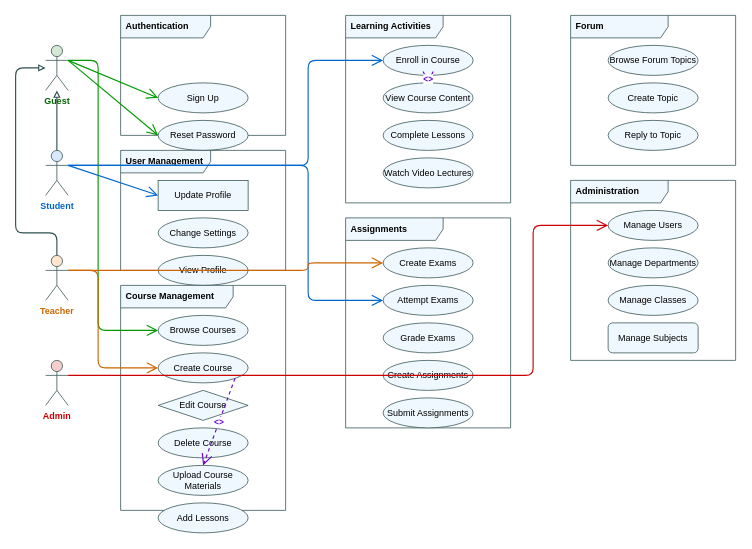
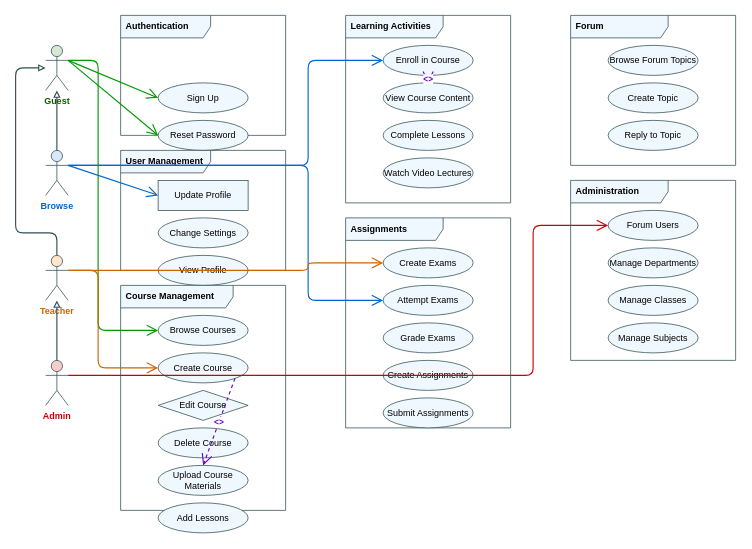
  <mxCell id="0" />
  <mxCell id="1" parent="0" />
  <mxCell id="2" value="Guest" style="shape=umlActor;verticalLabelPosition=bottom;verticalAlign=top;html=1;fillColor=#D5E8D4;strokeColor=#2F4F4F;fontStyle=1;fontColor=#006600;" parent="1" vertex="1"><mxGeometry x="60" y="60" width="30" height="60" as="geometry" /></mxCell>
- <mxCell id="3" value="Student" style="shape=umlActor;verticalLabelPosition=bottom;verticalAlign=top;html=1;fillColor=#DAE8FC;strokeColor=#2F4F4F;fontStyle=1;fontColor=#0066CC;" parent="1" vertex="1"><mxGeometry x="60" y="200" width="30" height="60" as="geometry" /></mxCell>
+ <mxCell id="3" value="Browse" style="shape=umlActor;verticalLabelPosition=bottom;verticalAlign=top;html=1;fillColor=#DAE8FC;strokeColor=#2F4F4F;fontStyle=1;fontColor=#0066CC;" parent="1" vertex="1"><mxGeometry x="60" y="200" width="30" height="60" as="geometry" /></mxCell>
  <mxCell id="4" value="Teacher" style="shape=umlActor;verticalLabelPosition=bottom;verticalAlign=top;html=1;fillColor=#FFE6CC;strokeColor=#2F4F4F;fontStyle=1;fontColor=#CC6600;" parent="1" vertex="1"><mxGeometry x="60" y="340" width="30" height="60" as="geometry" /></mxCell>
  <mxCell id="5" value="Admin" style="shape=umlActor;verticalLabelPosition=bottom;verticalAlign=top;html=1;fillColor=#F8CECC;strokeColor=#2F4F4F;fontStyle=1;fontColor=#CC0000;" parent="1" vertex="1"><mxGeometry x="60" y="480" width="30" height="60" as="geometry" /></mxCell>
  <mxCell id="6" value="" style="endArrow=block;endFill=0;html=1;edgeStyle=orthogonalEdgeStyle;align=left;verticalAlign=top;exitX=0.5;exitY=0;exitDx=0;exitDy=0;entryX=0.5;entryY=1;entryDx=0;entryDy=0;strokeColor=#2F4F4F;strokeWidth=1.5;" parent="1" source="3" target="2" edge="1"><mxGeometry x="-1" relative="1" as="geometry"><mxPoint x="90" y="160" as="targetPoint" /><Array as="points"><mxPoint x="75" y="170" /><mxPoint x="75" y="170" /></Array></mxGeometry></mxCell>
  <mxCell id="7" value="" style="endArrow=block;endFill=0;html=1;edgeStyle=orthogonalEdgeStyle;align=left;verticalAlign=top;exitX=0.5;exitY=0;exitDx=0;exitDy=0;strokeColor=#2F4F4F;strokeWidth=1.5;" parent="1" source="4" target="2" edge="1"><mxGeometry x="-1" relative="1" as="geometry"><mxPoint x="90" y="160" as="targetPoint" /><Array as="points"><mxPoint x="75" y="310" /><mxPoint x="20" y="310" /><mxPoint x="20" y="90" /></Array></mxGeometry></mxCell>
+ <mxCell id="8" value="" style="endArrow=block;endFill=0;html=1;edgeStyle=orthogonalEdgeStyle;align=left;verticalAlign=top;exitX=0.5;exitY=0;exitDx=0;exitDy=0;strokeColor=#2F4F4F;strokeWidth=1.5;" parent="1" source="5" target="4" edge="1"><mxGeometry x="-1" relative="1" as="geometry"><mxPoint x="90" y="300" as="targetPoint" /><Array as="points"><mxPoint x="75" y="450" /><mxPoint x="75" y="450" /></Array></mxGeometry></mxCell>
  <mxCell id="9" value="Authentication" style="shape=umlFrame;whiteSpace=wrap;html=1;width=120;height=30;boundedLbl=1;verticalAlign=middle;align=left;spacingLeft=5;fillColor=#F0F8FF;strokeColor=#2F4F4F;fontStyle=1;fontColor=#000000;" parent="1" vertex="1"><mxGeometry x="160" y="20" width="220" height="160" as="geometry" /></mxCell>
  <mxCell id="10" value="Sign Up" style="ellipse;whiteSpace=wrap;html=1;fillColor=#F0F8FF;strokeColor=#2F4F4F;fontColor=#000000;" parent="1" vertex="1"><mxGeometry x="210" y="110" width="120" height="40" as="geometry" /></mxCell>
  <mxCell id="11" value="Reset Password" style="ellipse;whiteSpace=wrap;html=1;fillColor=#F0F8FF;strokeColor=#2F4F4F;fontColor=#000000;" parent="1" vertex="1"><mxGeometry x="210" y="160" width="120" height="40" as="geometry" /></mxCell>
  <mxCell id="12" value="User Management" style="shape=umlFrame;whiteSpace=wrap;html=1;width=120;height=30;boundedLbl=1;verticalAlign=middle;align=left;spacingLeft=5;fillColor=#F0F8FF;strokeColor=#2F4F4F;fontStyle=1;fontColor=#000000;" parent="1" vertex="1"><mxGeometry x="160" y="200" width="220" height="160" as="geometry" /></mxCell>
  <mxCell id="13" value="Update Profile" style="whiteSpace=wrap;html=1;fillColor=#F0F8FF;strokeColor=#2F4F4F;fontColor=#000000;rounded=0;" parent="1" vertex="1"><mxGeometry x="210" y="240" width="120" height="40" as="geometry" /></mxCell>
  <mxCell id="14" value="Change Settings" style="ellipse;whiteSpace=wrap;html=1;fillColor=#F0F8FF;strokeColor=#2F4F4F;fontColor=#000000;" parent="1" vertex="1"><mxGeometry x="210" y="290" width="120" height="40" as="geometry" /></mxCell>
  <mxCell id="15" value="View Profile" style="ellipse;whiteSpace=wrap;html=1;fillColor=#F0F8FF;strokeColor=#2F4F4F;fontColor=#000000;" parent="1" vertex="1"><mxGeometry x="210" y="340" width="120" height="40" as="geometry" /></mxCell>
  <mxCell id="16" value="Course Management" style="shape=umlFrame;whiteSpace=wrap;html=1;width=150;height=30;boundedLbl=1;verticalAlign=middle;align=left;spacingLeft=5;fillColor=#F0F8FF;strokeColor=#2F4F4F;fontStyle=1;fontColor=#000000;" parent="1" vertex="1"><mxGeometry x="160" y="380" width="220" height="300" as="geometry" /></mxCell>
  <mxCell id="17" value="Browse Courses" style="ellipse;whiteSpace=wrap;html=1;fillColor=#F0F8FF;strokeColor=#2F4F4F;fontColor=#000000;" parent="1" vertex="1"><mxGeometry x="210" y="420" width="120" height="40" as="geometry" /></mxCell>
  <mxCell id="18" value="Create Course" style="ellipse;whiteSpace=wrap;html=1;fillColor=#F0F8FF;strokeColor=#2F4F4F;fontColor=#000000;" parent="1" vertex="1"><mxGeometry x="210" y="470" width="120" height="40" as="geometry" /></mxCell>
  <mxCell id="19" value="Edit Course" style="rhombus;whiteSpace=wrap;html=1;fillColor=#F0F8FF;strokeColor=#2F4F4F;fontColor=#000000;" parent="1" vertex="1"><mxGeometry x="210" y="520" width="120" height="40" as="geometry" /></mxCell>
  <mxCell id="20" value="Delete Course" style="ellipse;whiteSpace=wrap;html=1;fillColor=#F0F8FF;strokeColor=#2F4F4F;fontColor=#000000;" parent="1" vertex="1"><mxGeometry x="210" y="570" width="120" height="40" as="geometry" /></mxCell>
  <mxCell id="21" value="Upload Course Materials" style="ellipse;whiteSpace=wrap;html=1;fillColor=#F0F8FF;strokeColor=#2F4F4F;fontColor=#000000;" parent="1" vertex="1"><mxGeometry x="210" y="620" width="120" height="40" as="geometry" /></mxCell>
  <mxCell id="22" value="Add Lessons" style="ellipse;whiteSpace=wrap;html=1;fillColor=#F0F8FF;strokeColor=#2F4F4F;fontColor=#000000;" parent="1" vertex="1"><mxGeometry x="210" y="670" width="120" height="40" as="geometry" /></mxCell>
  <mxCell id="23" value="Learning Activities" style="shape=umlFrame;whiteSpace=wrap;html=1;width=130;height=30;boundedLbl=1;verticalAlign=middle;align=left;spacingLeft=5;fillColor=#F0F8FF;strokeColor=#2F4F4F;fontStyle=1;fontColor=#000000;" parent="1" vertex="1"><mxGeometry x="460" y="20" width="220" height="250" as="geometry" /></mxCell>
  <mxCell id="24" value="Enroll in Course" style="ellipse;whiteSpace=wrap;html=1;fillColor=#F0F8FF;strokeColor=#2F4F4F;fontColor=#000000;" parent="1" vertex="1"><mxGeometry x="510" y="60" width="120" height="40" as="geometry" /></mxCell>
  <mxCell id="25" value="View Course Content" style="ellipse;whiteSpace=wrap;html=1;fillColor=#F0F8FF;strokeColor=#2F4F4F;fontColor=#000000;" parent="1" vertex="1"><mxGeometry x="510" y="110" width="120" height="40" as="geometry" /></mxCell>
  <mxCell id="26" value="Complete Lessons" style="ellipse;whiteSpace=wrap;html=1;fillColor=#F0F8FF;strokeColor=#2F4F4F;fontColor=#000000;" parent="1" vertex="1"><mxGeometry x="510" y="160" width="120" height="40" as="geometry" /></mxCell>
  <mxCell id="27" value="Watch Video Lectures" style="ellipse;whiteSpace=wrap;html=1;fillColor=#F0F8FF;strokeColor=#2F4F4F;fontColor=#000000;" parent="1" vertex="1"><mxGeometry x="510" y="210" width="120" height="40" as="geometry" /></mxCell>
  <mxCell id="28" value="Assignments" style="shape=umlFrame;whiteSpace=wrap;html=1;width=130;height=30;boundedLbl=1;verticalAlign=middle;align=left;spacingLeft=5;fillColor=#F0F8FF;strokeColor=#2F4F4F;fontStyle=1;fontColor=#000000;" parent="1" vertex="1"><mxGeometry x="460" y="290" width="220" height="280" as="geometry" /></mxCell>
  <mxCell id="29" value="Create Exams" style="ellipse;whiteSpace=wrap;html=1;fillColor=#F0F8FF;strokeColor=#2F4F4F;fontColor=#000000;" parent="1" vertex="1"><mxGeometry x="510" y="330" width="120" height="40" as="geometry" /></mxCell>
  <mxCell id="30" value="Attempt Exams" style="ellipse;whiteSpace=wrap;html=1;fillColor=#F0F8FF;strokeColor=#2F4F4F;fontColor=#000000;" parent="1" vertex="1"><mxGeometry x="510" y="380" width="120" height="40" as="geometry" /></mxCell>
  <mxCell id="31" value="Grade Exams" style="ellipse;whiteSpace=wrap;html=1;fillColor=#F0F8FF;strokeColor=#2F4F4F;fontColor=#000000;" parent="1" vertex="1"><mxGeometry x="510" y="430" width="120" height="40" as="geometry" /></mxCell>
  <mxCell id="32" value="Create Assignments" style="ellipse;whiteSpace=wrap;html=1;fillColor=#F0F8FF;strokeColor=#2F4F4F;fontColor=#000000;" parent="1" vertex="1"><mxGeometry x="510" y="480" width="120" height="40" as="geometry" /></mxCell>
  <mxCell id="33" value="Submit Assignments" style="ellipse;whiteSpace=wrap;html=1;fillColor=#F0F8FF;strokeColor=#2F4F4F;fontColor=#000000;" parent="1" vertex="1"><mxGeometry x="510" y="530" width="120" height="40" as="geometry" /></mxCell>
  <mxCell id="34" value="Forum" style="shape=umlFrame;whiteSpace=wrap;html=1;width=130;height=30;boundedLbl=1;verticalAlign=middle;align=left;spacingLeft=5;fillColor=#F0F8FF;strokeColor=#2F4F4F;fontStyle=1;fontColor=#000000;" parent="1" vertex="1"><mxGeometry x="760" y="20" width="220" height="200" as="geometry" /></mxCell>
  <mxCell id="35" value="Browse Forum Topics" style="ellipse;whiteSpace=wrap;html=1;fillColor=#F0F8FF;strokeColor=#2F4F4F;fontColor=#000000;" parent="1" vertex="1"><mxGeometry x="810" y="60" width="120" height="40" as="geometry" /></mxCell>
  <mxCell id="36" value="Create Topic" style="ellipse;whiteSpace=wrap;html=1;fillColor=#F0F8FF;strokeColor=#2F4F4F;fontColor=#000000;" parent="1" vertex="1"><mxGeometry x="810" y="110" width="120" height="40" as="geometry" /></mxCell>
  <mxCell id="37" value="Reply to Topic" style="ellipse;whiteSpace=wrap;html=1;fillColor=#F0F8FF;strokeColor=#2F4F4F;fontColor=#000000;" parent="1" vertex="1"><mxGeometry x="810" y="160" width="120" height="40" as="geometry" /></mxCell>
  <mxCell id="38" value="Administration" style="shape=umlFrame;whiteSpace=wrap;html=1;width=130;height=30;boundedLbl=1;verticalAlign=middle;align=left;spacingLeft=5;fillColor=#F0F8FF;strokeColor=#2F4F4F;fontStyle=1;fontColor=#000000;" parent="1" vertex="1"><mxGeometry x="760" y="240" width="220" height="240" as="geometry" /></mxCell>
- <mxCell id="39" value="Manage Users" style="ellipse;whiteSpace=wrap;html=1;fillColor=#F0F8FF;strokeColor=#2F4F4F;fontColor=#000000;" parent="1" vertex="1"><mxGeometry x="810" y="280" width="120" height="40" as="geometry" /></mxCell>
+ <mxCell id="39" value="Forum Users" style="ellipse;whiteSpace=wrap;html=1;fillColor=#F0F8FF;strokeColor=#2F4F4F;fontColor=#000000;" parent="1" vertex="1"><mxGeometry x="810" y="280" width="120" height="40" as="geometry" /></mxCell>
  <mxCell id="40" value="Manage Departments" style="ellipse;whiteSpace=wrap;html=1;fillColor=#F0F8FF;strokeColor=#2F4F4F;fontColor=#000000;" parent="1" vertex="1"><mxGeometry x="810" y="330" width="120" height="40" as="geometry" /></mxCell>
  <mxCell id="41" value="Manage Classes" style="ellipse;whiteSpace=wrap;html=1;fillColor=#F0F8FF;strokeColor=#2F4F4F;fontColor=#000000;" parent="1" vertex="1"><mxGeometry x="810" y="380" width="120" height="40" as="geometry" /></mxCell>
- <mxCell id="42" value="Manage Subjects" style="whiteSpace=wrap;html=1;fillColor=#F0F8FF;strokeColor=#2F4F4F;fontColor=#000000;rounded=1;" parent="1" vertex="1"><mxGeometry x="810" y="430" width="120" height="40" as="geometry" /></mxCell>
+ <mxCell id="42" value="Manage Subjects" style="ellipse;whiteSpace=wrap;html=1;fillColor=#F0F8FF;strokeColor=#2F4F4F;fontColor=#000000;" parent="1" vertex="1"><mxGeometry x="810" y="430" width="120" height="40" as="geometry" /></mxCell>
  <mxCell id="43" value="" style="endArrow=open;endSize=12;dashed=0;html=1;exitX=1;exitY=0.333;exitDx=0;exitDy=0;exitPerimeter=0;entryX=0;entryY=0.5;entryDx=0;entryDy=0;strokeColor=#009900;strokeWidth=1.5;" parent="1" source="2" target="10" edge="1"><mxGeometry width="160" relative="1" as="geometry" /></mxCell>
  <mxCell id="44" value="" style="endArrow=open;endSize=12;dashed=0;html=1;exitX=1;exitY=0.333;exitDx=0;exitDy=0;exitPerimeter=0;entryX=0;entryY=0.5;entryDx=0;entryDy=0;strokeColor=#009900;strokeWidth=1.5;" parent="1" source="2" target="11" edge="1"><mxGeometry width="160" relative="1" as="geometry" /></mxCell>
  <mxCell id="45" value="" style="endArrow=open;endSize=12;dashed=0;html=1;exitX=1;exitY=0.333;exitDx=0;exitDy=0;exitPerimeter=0;entryX=0;entryY=0.5;entryDx=0;entryDy=0;strokeColor=#009900;strokeWidth=1.5;" parent="1" source="2" target="17" edge="1"><mxGeometry width="160" relative="1" as="geometry"><Array as="points"><mxPoint x="130" y="80" /><mxPoint x="130" y="440" /></Array></mxGeometry></mxCell>
  <mxCell id="46" value="" style="endArrow=open;endSize=12;dashed=0;html=1;exitX=1;exitY=0.333;exitDx=0;exitDy=0;exitPerimeter=0;entryX=0;entryY=0.5;entryDx=0;entryDy=0;strokeColor=#0066CC;strokeWidth=1.5;" parent="1" source="3" target="13" edge="1"><mxGeometry width="160" relative="1" as="geometry" /></mxCell>
  <mxCell id="47" value="" style="endArrow=open;endSize=12;dashed=0;html=1;exitX=1;exitY=0.333;exitDx=0;exitDy=0;exitPerimeter=0;entryX=0;entryY=0.5;entryDx=0;entryDy=0;strokeColor=#0066CC;strokeWidth=1.5;" parent="1" source="3" target="24" edge="1"><mxGeometry width="160" relative="1" as="geometry"><Array as="points"><mxPoint x="410" y="220" /><mxPoint x="410" y="80" /></Array></mxGeometry></mxCell>
  <mxCell id="48" value="" style="endArrow=open;endSize=12;dashed=0;html=1;exitX=1;exitY=0.333;exitDx=0;exitDy=0;exitPerimeter=0;entryX=0;entryY=0.5;entryDx=0;entryDy=0;strokeColor=#0066CC;strokeWidth=1.5;" parent="1" source="3" target="30" edge="1"><mxGeometry width="160" relative="1" as="geometry"><Array as="points"><mxPoint x="410" y="220" /><mxPoint x="410" y="400" /></Array></mxGeometry></mxCell>
  <mxCell id="49" value="" style="endArrow=open;endSize=12;dashed=0;html=1;exitX=1;exitY=0.333;exitDx=0;exitDy=0;exitPerimeter=0;entryX=0;entryY=0.5;entryDx=0;entryDy=0;strokeColor=#CC6600;strokeWidth=1.5;" parent="1" source="4" target="18" edge="1"><mxGeometry width="160" relative="1" as="geometry"><Array as="points"><mxPoint x="130" y="360" /><mxPoint x="130" y="490" /></Array></mxGeometry></mxCell>
  <mxCell id="50" value="" style="endArrow=open;endSize=12;dashed=0;html=1;exitX=1;exitY=0.333;exitDx=0;exitDy=0;exitPerimeter=0;entryX=0;entryY=0.5;entryDx=0;entryDy=0;strokeColor=#CC6600;strokeWidth=1.5;" parent="1" source="4" target="29" edge="1"><mxGeometry width="160" relative="1" as="geometry"><Array as="points"><mxPoint x="410" y="360" /><mxPoint x="410" y="350" /></Array></mxGeometry></mxCell>
  <mxCell id="51" value="" style="endArrow=open;endSize=12;dashed=0;html=1;exitX=1;exitY=0.333;exitDx=0;exitDy=0;exitPerimeter=0;entryX=0;entryY=0.5;entryDx=0;entryDy=0;strokeColor=#CC0000;strokeWidth=1.5;" parent="1" source="5" target="39" edge="1"><mxGeometry width="160" relative="1" as="geometry"><Array as="points"><mxPoint x="710" y="500" /><mxPoint x="710" y="300" /></Array></mxGeometry></mxCell>
  <mxCell id="52" value="&lt;&lt;include&gt;&gt;" style="endArrow=open;endSize=12;dashed=1;html=1;exitX=1;exitY=1;exitDx=0;exitDy=0;entryX=0.5;entryY=0;entryDx=0;entryDy=0;strokeColor=#6600CC;strokeWidth=1.5;fontColor=#6600CC;fontStyle=1" parent="1" source="18" target="21" edge="1"><mxGeometry width="160" relative="1" as="geometry"><mxPoint as="offset" /></mxGeometry></mxCell>
  <mxCell id="53" value="&lt;&lt;include&gt;&gt;" style="endArrow=open;endSize=12;dashed=1;html=1;exitX=0.5;exitY=1;exitDx=0;exitDy=0;entryX=0.5;entryY=0;entryDx=0;entryDy=0;strokeColor=#6600CC;strokeWidth=1.5;fontColor=#6600CC;fontStyle=1" parent="1" source="24" target="25" edge="1"><mxGeometry width="160" relative="1" as="geometry"><mxPoint as="offset" /></mxGeometry></mxCell>
